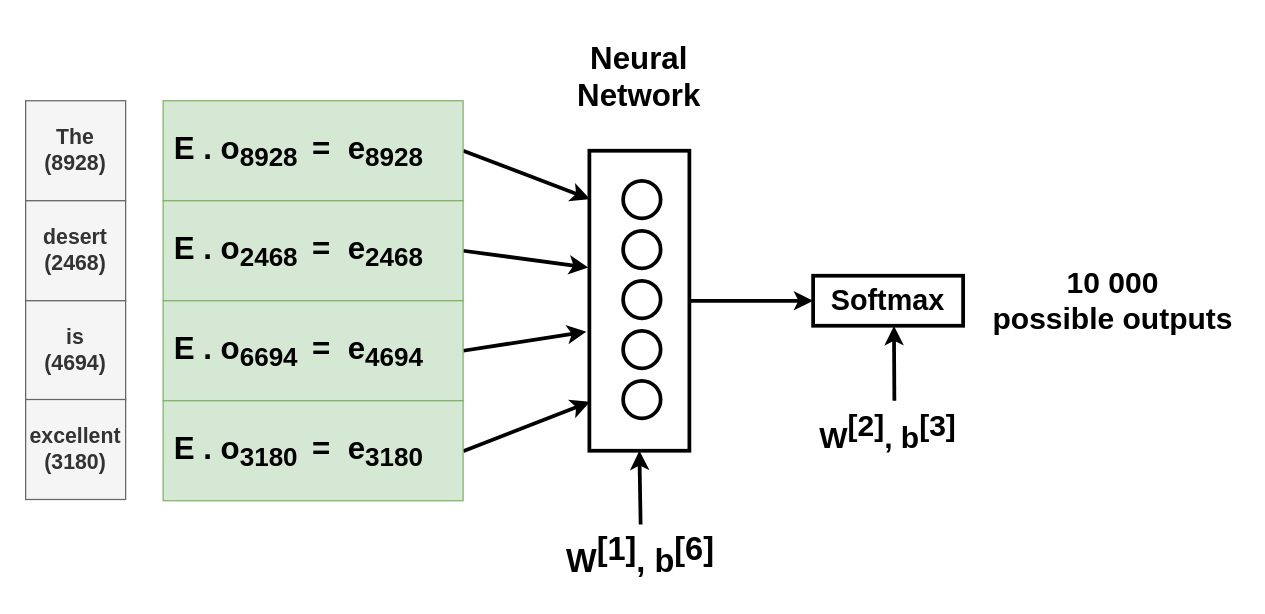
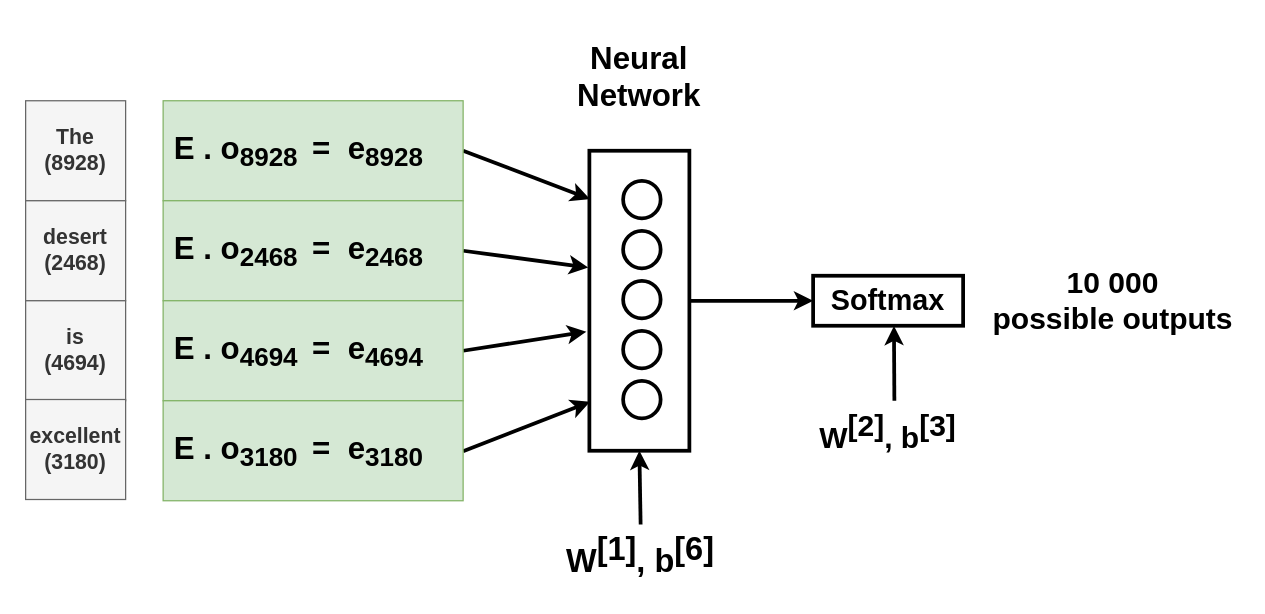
  <mxCell id="0" />
  <mxCell id="1" parent="0" />
  <mxCell id="2" value="" style="rounded=0;whiteSpace=wrap;html=1;strokeColor=#000000;strokeWidth=3;fontSize=14;" parent="1" vertex="1"><mxGeometry x="471" y="120" width="80" height="240" as="geometry" /></mxCell>
  <mxCell id="3" value="" style="endArrow=classic;html=1;fontSize=14;exitX=1;exitY=0.5;exitDx=0;exitDy=0;strokeWidth=3;entryX=0.005;entryY=0.161;entryDx=0;entryDy=0;entryPerimeter=0;" parent="1" source="30" target="2" edge="1"><mxGeometry width="50" height="50" relative="1" as="geometry"><mxPoint x="410" y="200" as="sourcePoint" /><mxPoint x="470" y="140" as="targetPoint" /></mxGeometry></mxCell>
  <mxCell id="4" value="" style="endArrow=classic;html=1;fontSize=14;exitX=1;exitY=0.5;exitDx=0;exitDy=0;entryX=-0.012;entryY=0.389;entryDx=0;entryDy=0;entryPerimeter=0;strokeWidth=3;" parent="1" source="31" target="2" edge="1"><mxGeometry width="50" height="50" relative="1" as="geometry"><mxPoint x="380.235" y="149.706" as="sourcePoint" /><mxPoint x="480" y="150" as="targetPoint" /></mxGeometry></mxCell>
  <mxCell id="5" value="" style="endArrow=classic;html=1;fontSize=14;exitX=1;exitY=0.5;exitDx=0;exitDy=0;strokeWidth=3;entryX=-0.03;entryY=0.603;entryDx=0;entryDy=0;entryPerimeter=0;" parent="1" source="32" target="2" edge="1"><mxGeometry width="50" height="50" relative="1" as="geometry"><mxPoint x="390.235" y="159.706" as="sourcePoint" /><mxPoint x="473" y="230" as="targetPoint" /></mxGeometry></mxCell>
  <mxCell id="6" value="" style="endArrow=classic;html=1;fontSize=14;exitX=1;exitY=0.5;exitDx=0;exitDy=0;entryX=0.005;entryY=0.837;entryDx=0;entryDy=0;entryPerimeter=0;strokeWidth=3;" parent="1" target="2" edge="1"><mxGeometry width="50" height="50" relative="1" as="geometry"><mxPoint x="370" y="360.429" as="sourcePoint" /><mxPoint x="520" y="190" as="targetPoint" /></mxGeometry></mxCell>
  <mxCell id="7" value="" style="group" parent="1" vertex="1" connectable="0"><mxGeometry x="493" y="139" width="40" height="40" as="geometry" /></mxCell>
  <mxCell id="8" value="" style="rounded=0;whiteSpace=wrap;html=1;strokeColor=none;strokeWidth=3;fontSize=14;" parent="7" vertex="1"><mxGeometry width="40" height="40" as="geometry" /></mxCell>
  <mxCell id="9" value="" style="ellipse;whiteSpace=wrap;html=1;aspect=fixed;strokeColor=#000000;strokeWidth=3;fontSize=14;" parent="7" vertex="1"><mxGeometry x="5" y="5" width="30" height="30" as="geometry" /></mxCell>
  <mxCell id="10" value="" style="group" parent="1" vertex="1" connectable="0"><mxGeometry x="493" y="179" width="40" height="40" as="geometry" /></mxCell>
  <mxCell id="11" value="" style="rounded=0;whiteSpace=wrap;html=1;strokeColor=none;strokeWidth=3;fontSize=14;" parent="10" vertex="1"><mxGeometry width="40" height="40" as="geometry" /></mxCell>
  <mxCell id="12" value="" style="ellipse;whiteSpace=wrap;html=1;aspect=fixed;strokeColor=#000000;strokeWidth=3;fontSize=14;" parent="10" vertex="1"><mxGeometry x="5" y="5" width="30" height="30" as="geometry" /></mxCell>
  <mxCell id="13" value="" style="group" parent="1" vertex="1" connectable="0"><mxGeometry x="493" y="219" width="40" height="40" as="geometry" /></mxCell>
  <mxCell id="14" value="" style="rounded=0;whiteSpace=wrap;html=1;strokeColor=none;strokeWidth=3;fontSize=14;" parent="13" vertex="1"><mxGeometry width="40" height="40" as="geometry" /></mxCell>
  <mxCell id="15" value="" style="ellipse;whiteSpace=wrap;html=1;aspect=fixed;strokeColor=#000000;strokeWidth=3;fontSize=14;" parent="13" vertex="1"><mxGeometry x="5" y="5" width="30" height="30" as="geometry" /></mxCell>
  <mxCell id="16" value="" style="group" parent="1" vertex="1" connectable="0"><mxGeometry x="493" y="259" width="40" height="40" as="geometry" /></mxCell>
  <mxCell id="17" value="" style="rounded=0;whiteSpace=wrap;html=1;strokeColor=none;strokeWidth=3;fontSize=14;" parent="16" vertex="1"><mxGeometry width="40" height="40" as="geometry" /></mxCell>
  <mxCell id="18" value="" style="ellipse;whiteSpace=wrap;html=1;aspect=fixed;strokeColor=#000000;strokeWidth=3;fontSize=14;" parent="16" vertex="1"><mxGeometry x="5" y="5" width="30" height="30" as="geometry" /></mxCell>
  <mxCell id="19" value="" style="group" parent="1" vertex="1" connectable="0"><mxGeometry x="493" y="299" width="40" height="40" as="geometry" /></mxCell>
  <mxCell id="20" value="" style="rounded=0;whiteSpace=wrap;html=1;strokeColor=none;strokeWidth=3;fontSize=14;" parent="19" vertex="1"><mxGeometry width="40" height="40" as="geometry" /></mxCell>
  <mxCell id="21" value="" style="ellipse;whiteSpace=wrap;html=1;aspect=fixed;strokeColor=#000000;strokeWidth=3;fontSize=14;" parent="19" vertex="1"><mxGeometry x="5" y="5" width="30" height="30" as="geometry" /></mxCell>
  <mxCell id="22" value="Softmax" style="rounded=0;whiteSpace=wrap;html=1;strokeColor=#000000;strokeWidth=3;fontSize=23;fontStyle=1" parent="1" vertex="1"><mxGeometry x="650" y="220" width="120" height="40" as="geometry" /></mxCell>
  <mxCell id="23" value="" style="endArrow=classic;html=1;strokeWidth=3;fontSize=23;exitX=1;exitY=0.5;exitDx=0;exitDy=0;entryX=0;entryY=0.5;entryDx=0;entryDy=0;" parent="1" source="2" target="22" edge="1"><mxGeometry width="50" height="50" relative="1" as="geometry"><mxPoint x="550" y="260" as="sourcePoint" /><mxPoint x="600" y="210" as="targetPoint" /></mxGeometry></mxCell>
  <mxCell id="24" value="W&lt;sup style=&quot;font-size: 26px;&quot;&gt;[1]&lt;/sup&gt;, b&lt;sup style=&quot;font-size: 26px;&quot;&gt;[6]&lt;/sup&gt;" style="text;html=1;strokeColor=none;fillColor=none;align=center;verticalAlign=middle;rounded=0;fontSize=26;fontStyle=1;whiteSpace=wrap;connectable=0;" parent="1" vertex="1"><mxGeometry x="447" y="419" width="130" height="50" as="geometry" /></mxCell>
  <mxCell id="25" value="" style="endArrow=classic;html=1;strokeWidth=3;fontSize=23;exitX=0.5;exitY=0;exitDx=0;exitDy=0;entryX=0.5;entryY=1;entryDx=0;entryDy=0;" parent="1" source="24" target="2" edge="1"><mxGeometry width="50" height="50" relative="1" as="geometry"><mxPoint x="561" y="250" as="sourcePoint" /><mxPoint x="660" y="250" as="targetPoint" /></mxGeometry></mxCell>
  <mxCell id="26" value="W&lt;sup style=&quot;font-size: 24px&quot;&gt;[2]&lt;/sup&gt;, b&lt;sup style=&quot;font-size: 24px&quot;&gt;[3]&lt;/sup&gt;" style="text;html=1;strokeColor=none;fillColor=none;align=center;verticalAlign=middle;rounded=0;fontSize=24;fontStyle=1;whiteSpace=wrap;connectable=0;" parent="1" vertex="1"><mxGeometry x="650" y="320" width="120" height="50" as="geometry" /></mxCell>
  <mxCell id="27" value="" style="endArrow=classic;html=1;strokeWidth=3;fontSize=23;entryX=0.5;entryY=1;entryDx=0;entryDy=0;" parent="1" edge="1"><mxGeometry width="50" height="50" relative="1" as="geometry"><mxPoint x="715" y="320" as="sourcePoint" /><mxPoint x="714.667" y="260.167" as="targetPoint" /></mxGeometry></mxCell>
  <mxCell id="28" value="10 000&lt;br&gt;possible outputs" style="text;html=1;strokeColor=none;fillColor=none;align=center;verticalAlign=middle;whiteSpace=wrap;rounded=0;fontSize=24;fontStyle=1" parent="1" vertex="1"><mxGeometry x="790" y="200" width="200" height="80" as="geometry" /></mxCell>
  <mxCell id="29" value="Neural&lt;br style=&quot;font-size: 25px&quot;&gt;Network&lt;br style=&quot;font-size: 25px&quot;&gt;" style="text;html=1;strokeColor=none;fillColor=none;align=center;verticalAlign=middle;whiteSpace=wrap;rounded=0;fontSize=25;fontStyle=1" parent="1" vertex="1"><mxGeometry x="451" y="20" width="120" height="80" as="geometry" /></mxCell>
  <mxCell id="30" value="&lt;font style=&quot;font-size: 25px&quot;&gt;&amp;nbsp;E . o&lt;sub&gt;8928&amp;nbsp;&amp;nbsp;&lt;/sub&gt;=&amp;nbsp;&amp;nbsp;&lt;/font&gt;e&lt;sub&gt;8928&lt;/sub&gt;&lt;sub&gt;&lt;font&gt;&lt;br&gt;&lt;/font&gt;&lt;/sub&gt;" style="text;html=1;strokeColor=#82b366;fillColor=#d5e8d4;align=left;verticalAlign=middle;whiteSpace=wrap;rounded=0;fontSize=25;fontStyle=1" parent="1" vertex="1"><mxGeometry x="130" y="80" width="240" height="80" as="geometry" /></mxCell>
  <mxCell id="31" value="&lt;font style=&quot;font-size: 25px&quot;&gt;&amp;nbsp;E . o&lt;sub&gt;2468&amp;nbsp;&amp;nbsp;&lt;/sub&gt;=&amp;nbsp; e&lt;/font&gt;&lt;sub&gt;2468&lt;/sub&gt;&lt;sub&gt;&lt;font&gt;&lt;br&gt;&lt;/font&gt;&lt;/sub&gt;" style="text;html=1;strokeColor=#82b366;fillColor=#d5e8d4;align=left;verticalAlign=middle;whiteSpace=wrap;rounded=0;fontSize=25;fontStyle=1" parent="1" vertex="1"><mxGeometry x="130" y="160" width="240" height="80" as="geometry" /></mxCell>
- <mxCell id="32" value="&lt;font style=&quot;font-size: 25px&quot;&gt;&amp;nbsp;E . o&lt;sub&gt;6694&amp;nbsp;&amp;nbsp;&lt;/sub&gt;=&amp;nbsp; &lt;/font&gt;e&lt;sub&gt;4694&lt;/sub&gt;&lt;sub&gt;&lt;font&gt;&lt;br&gt;&lt;/font&gt;&lt;/sub&gt;" style="text;html=1;strokeColor=#82b366;fillColor=#d5e8d4;align=left;verticalAlign=middle;whiteSpace=wrap;rounded=0;fontSize=25;fontStyle=1" parent="1" vertex="1"><mxGeometry x="130" y="240" width="240" height="80" as="geometry" /></mxCell>
+ <mxCell id="32" value="&lt;font style=&quot;font-size: 25px&quot;&gt;&amp;nbsp;E . o&lt;sub&gt;4694&amp;nbsp;&amp;nbsp;&lt;/sub&gt;=&amp;nbsp; &lt;/font&gt;e&lt;sub&gt;4694&lt;/sub&gt;&lt;sub&gt;&lt;font&gt;&lt;br&gt;&lt;/font&gt;&lt;/sub&gt;" style="text;html=1;strokeColor=#82b366;fillColor=#d5e8d4;align=left;verticalAlign=middle;whiteSpace=wrap;rounded=0;fontSize=25;fontStyle=1" parent="1" vertex="1"><mxGeometry x="130" y="240" width="240" height="80" as="geometry" /></mxCell>
  <mxCell id="33" value="&lt;font style=&quot;font-size: 25px&quot;&gt;&amp;nbsp;E . o&lt;sub&gt;3180&amp;nbsp;&amp;nbsp;&lt;/sub&gt;=&amp;nbsp; &lt;/font&gt;e&lt;sub&gt;3180&lt;/sub&gt;&lt;sub&gt;&lt;font&gt;&lt;br&gt;&lt;/font&gt;&lt;/sub&gt;" style="text;html=1;strokeColor=#82b366;fillColor=#d5e8d4;align=left;verticalAlign=middle;whiteSpace=wrap;rounded=0;fontSize=25;fontStyle=1" parent="1" vertex="1"><mxGeometry x="130" y="320" width="240" height="80" as="geometry" /></mxCell>
  <mxCell id="34" value="The&lt;br&gt;(8928)&lt;br&gt;" style="rounded=0;whiteSpace=wrap;html=1;fillColor=#f5f5f5;strokeColor=#666666;fontColor=#333333;fontStyle=1;fontSize=17;" parent="1" vertex="1"><mxGeometry x="20" y="80" width="80" height="80" as="geometry" /></mxCell>
  <mxCell id="35" value="desert&lt;br&gt;(2468)&lt;br&gt;" style="rounded=0;whiteSpace=wrap;html=1;fillColor=#f5f5f5;strokeColor=#666666;fontColor=#333333;fontStyle=1;fontSize=17;" parent="1" vertex="1"><mxGeometry x="20" y="160" width="80" height="80" as="geometry" /></mxCell>
  <mxCell id="36" value="is&lt;br&gt;(4694)&lt;br&gt;" style="rounded=0;whiteSpace=wrap;html=1;fillColor=#f5f5f5;strokeColor=#666666;fontColor=#333333;fontStyle=1;fontSize=17;" parent="1" vertex="1"><mxGeometry x="20" y="240" width="80" height="80" as="geometry" /></mxCell>
  <mxCell id="37" value="excellent&lt;br&gt;(3180)&lt;br&gt;" style="rounded=0;whiteSpace=wrap;html=1;fillColor=#f5f5f5;strokeColor=#666666;fontColor=#333333;fontStyle=1;fontSize=17;" parent="1" vertex="1"><mxGeometry x="20" y="319" width="80" height="80" as="geometry" /></mxCell>
